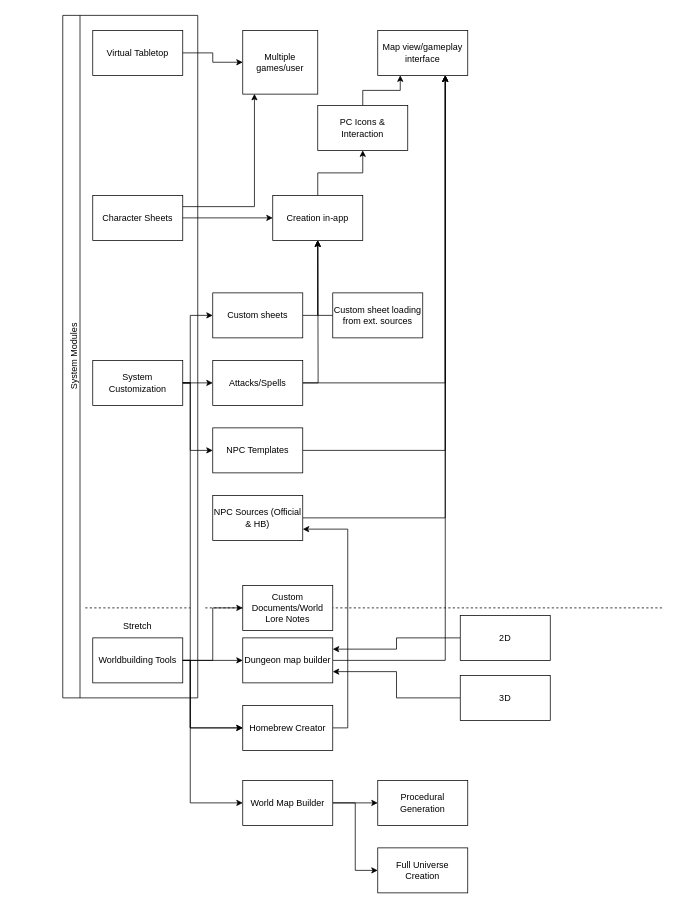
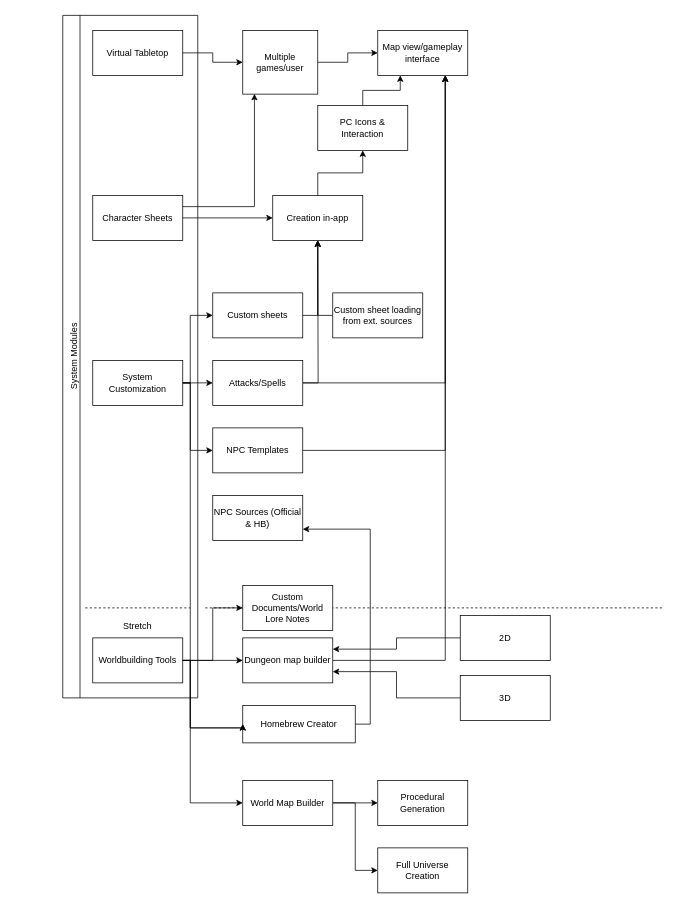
  <mxCell id="0" />
  <mxCell id="1" parent="0" />
  <mxCell id="2" value="" style="swimlane;horizontal=0;startSize=23;" vertex="1" parent="1"><mxGeometry x="83" y="20" width="180" height="910" as="geometry"><mxRectangle x="40" y="40" width="50" height="40" as="alternateBounds" /></mxGeometry></mxCell>
  <mxCell id="3" value="&lt;div&gt;System Modules&lt;/div&gt;&lt;div&gt;&lt;br&gt;&lt;/div&gt;" style="text;html=1;strokeColor=none;fillColor=none;align=center;verticalAlign=middle;whiteSpace=wrap;rounded=0;rotation=-90;" vertex="1" parent="2"><mxGeometry x="-62.5" y="437.5" width="170" height="35" as="geometry" /></mxCell>
  <mxCell id="4" value="Virtual Tabletop" style="rounded=0;whiteSpace=wrap;html=1;" vertex="1" parent="2"><mxGeometry x="40" y="20" width="120" height="60" as="geometry" /></mxCell>
  <mxCell id="5" value="&lt;div&gt;Character Sheets&lt;/div&gt;" style="rounded=0;whiteSpace=wrap;html=1;" vertex="1" parent="2"><mxGeometry x="40" y="240" width="120" height="60" as="geometry" /></mxCell>
  <mxCell id="6" value="System Customization" style="rounded=0;whiteSpace=wrap;html=1;" vertex="1" parent="2"><mxGeometry x="40" y="460" width="120" height="60" as="geometry" /></mxCell>
  <mxCell id="7" value="Worldbuilding Tools" style="rounded=0;whiteSpace=wrap;html=1;" vertex="1" parent="2"><mxGeometry x="40" y="830" width="120" height="60" as="geometry" /></mxCell>
  <mxCell id="8" value="" style="endArrow=none;dashed=1;html=1;rounded=0;" edge="1" parent="2"><mxGeometry width="50" height="50" relative="1" as="geometry"><mxPoint x="30" y="790" as="sourcePoint" /><mxPoint x="170" y="790" as="targetPoint" /></mxGeometry></mxCell>
  <mxCell id="9" value="Stretch" style="text;html=1;strokeColor=none;fillColor=none;align=center;verticalAlign=middle;whiteSpace=wrap;rounded=0;" vertex="1" parent="2"><mxGeometry x="70" y="800" width="60" height="30" as="geometry" /></mxCell>
  <mxCell id="10" value="" style="endArrow=none;dashed=1;html=1;rounded=0;" edge="1" parent="1"><mxGeometry width="50" height="50" relative="1" as="geometry"><mxPoint x="273" y="810" as="sourcePoint" /><mxPoint x="883" y="810" as="targetPoint" /></mxGeometry></mxCell>
+ <mxCell id="11" style="edgeStyle=orthogonalEdgeStyle;rounded=0;orthogonalLoop=1;jettySize=auto;html=1;exitX=1;exitY=0.5;exitDx=0;exitDy=0;entryX=0;entryY=0.5;entryDx=0;entryDy=0;" edge="1" parent="1" source="12" target="15"><mxGeometry relative="1" as="geometry" /></mxCell>
  <mxCell id="12" value="Multiple games/user" style="rounded=0;whiteSpace=wrap;html=1;" vertex="1" parent="1"><mxGeometry x="323" y="40" width="100" height="85" as="geometry" /></mxCell>
  <mxCell id="13" style="edgeStyle=orthogonalEdgeStyle;rounded=0;orthogonalLoop=1;jettySize=auto;html=1;exitX=1;exitY=0.25;exitDx=0;exitDy=0;entryX=0.156;entryY=0.996;entryDx=0;entryDy=0;entryPerimeter=0;" edge="1" parent="1" source="5" target="12"><mxGeometry relative="1" as="geometry" /></mxCell>
  <mxCell id="14" style="edgeStyle=orthogonalEdgeStyle;rounded=0;orthogonalLoop=1;jettySize=auto;html=1;exitX=1;exitY=0.5;exitDx=0;exitDy=0;entryX=0;entryY=0.5;entryDx=0;entryDy=0;" edge="1" parent="1" source="4" target="12"><mxGeometry relative="1" as="geometry" /></mxCell>
  <mxCell id="15" value="Map view/gameplay interface" style="rounded=0;whiteSpace=wrap;html=1;" vertex="1" parent="1"><mxGeometry x="503" y="40" width="120" height="60" as="geometry" /></mxCell>
  <mxCell id="16" style="edgeStyle=orthogonalEdgeStyle;rounded=0;orthogonalLoop=1;jettySize=auto;html=1;exitX=0.5;exitY=0;exitDx=0;exitDy=0;" edge="1" parent="1" source="17" target="20"><mxGeometry relative="1" as="geometry" /></mxCell>
  <mxCell id="17" value="Creation in-app" style="rounded=0;whiteSpace=wrap;html=1;" vertex="1" parent="1"><mxGeometry x="363" y="260" width="120" height="60" as="geometry" /></mxCell>
  <mxCell id="18" style="edgeStyle=orthogonalEdgeStyle;rounded=0;orthogonalLoop=1;jettySize=auto;html=1;exitX=1;exitY=0.5;exitDx=0;exitDy=0;entryX=0;entryY=0.5;entryDx=0;entryDy=0;" edge="1" parent="1" source="5" target="17"><mxGeometry relative="1" as="geometry" /></mxCell>
  <mxCell id="19" style="edgeStyle=orthogonalEdgeStyle;rounded=0;orthogonalLoop=1;jettySize=auto;html=1;exitX=0.5;exitY=0;exitDx=0;exitDy=0;entryX=0.25;entryY=1;entryDx=0;entryDy=0;" edge="1" parent="1" source="20" target="15"><mxGeometry relative="1" as="geometry" /></mxCell>
  <mxCell id="20" value="PC Icons &amp;amp; Interaction" style="rounded=0;whiteSpace=wrap;html=1;" vertex="1" parent="1"><mxGeometry x="423" y="140" width="120" height="60" as="geometry" /></mxCell>
  <mxCell id="21" style="edgeStyle=orthogonalEdgeStyle;rounded=0;orthogonalLoop=1;jettySize=auto;html=1;exitX=1;exitY=0.5;exitDx=0;exitDy=0;" edge="1" parent="1" source="23"><mxGeometry relative="1" as="geometry"><mxPoint x="423" y="320" as="targetPoint" /></mxGeometry></mxCell>
  <mxCell id="22" style="edgeStyle=orthogonalEdgeStyle;rounded=0;orthogonalLoop=1;jettySize=auto;html=1;exitX=1;exitY=0.5;exitDx=0;exitDy=0;" edge="1" parent="1" source="23"><mxGeometry relative="1" as="geometry"><mxPoint x="593" y="100" as="targetPoint" /><Array as="points"><mxPoint x="593" y="510" /><mxPoint x="593" y="100" /></Array></mxGeometry></mxCell>
  <mxCell id="23" value="Attacks/Spells" style="rounded=0;whiteSpace=wrap;html=1;" vertex="1" parent="1"><mxGeometry x="283" y="480" width="120" height="60" as="geometry" /></mxCell>
  <mxCell id="24" style="edgeStyle=orthogonalEdgeStyle;rounded=0;orthogonalLoop=1;jettySize=auto;html=1;exitX=1;exitY=0.5;exitDx=0;exitDy=0;entryX=0;entryY=0.5;entryDx=0;entryDy=0;" edge="1" parent="1" source="6" target="23"><mxGeometry relative="1" as="geometry" /></mxCell>
  <mxCell id="25" style="edgeStyle=orthogonalEdgeStyle;rounded=0;orthogonalLoop=1;jettySize=auto;html=1;exitX=1;exitY=0.5;exitDx=0;exitDy=0;entryX=0.5;entryY=1;entryDx=0;entryDy=0;" edge="1" parent="1" source="26" target="17"><mxGeometry relative="1" as="geometry" /></mxCell>
  <mxCell id="26" value="Custom sheets" style="rounded=0;whiteSpace=wrap;html=1;" vertex="1" parent="1"><mxGeometry x="283" y="390" width="120" height="60" as="geometry" /></mxCell>
  <mxCell id="27" style="edgeStyle=orthogonalEdgeStyle;rounded=0;orthogonalLoop=1;jettySize=auto;html=1;exitX=1;exitY=0.5;exitDx=0;exitDy=0;entryX=0;entryY=0.5;entryDx=0;entryDy=0;" edge="1" parent="1" source="6" target="26"><mxGeometry relative="1" as="geometry"><Array as="points"><mxPoint x="253" y="510" /><mxPoint x="253" y="420" /></Array></mxGeometry></mxCell>
  <mxCell id="28" style="edgeStyle=orthogonalEdgeStyle;rounded=0;orthogonalLoop=1;jettySize=auto;html=1;exitX=1;exitY=0.5;exitDx=0;exitDy=0;" edge="1" parent="1" source="29"><mxGeometry relative="1" as="geometry"><mxPoint x="593" y="100" as="targetPoint" /><Array as="points"><mxPoint x="593" y="600" /><mxPoint x="593" y="100" /></Array></mxGeometry></mxCell>
  <mxCell id="29" value="NPC Templates" style="rounded=0;whiteSpace=wrap;html=1;" vertex="1" parent="1"><mxGeometry x="283" y="570" width="120" height="60" as="geometry" /></mxCell>
  <mxCell id="30" style="edgeStyle=orthogonalEdgeStyle;rounded=0;orthogonalLoop=1;jettySize=auto;html=1;exitX=1;exitY=0.5;exitDx=0;exitDy=0;entryX=0;entryY=0.5;entryDx=0;entryDy=0;" edge="1" parent="1" source="6" target="29"><mxGeometry relative="1" as="geometry"><Array as="points"><mxPoint x="253" y="510" /><mxPoint x="253" y="600" /></Array></mxGeometry></mxCell>
- <mxCell id="31" style="edgeStyle=orthogonalEdgeStyle;rounded=0;orthogonalLoop=1;jettySize=auto;html=1;exitX=1;exitY=0.5;exitDx=0;exitDy=0;entryX=0.75;entryY=1;entryDx=0;entryDy=0;" edge="1" parent="1" source="32" target="15"><mxGeometry relative="1" as="geometry" /></mxCell>
  <mxCell id="32" value="NPC Sources (Official &amp;amp; HB)" style="rounded=0;whiteSpace=wrap;html=1;" vertex="1" parent="1"><mxGeometry x="283" y="660" width="120" height="60" as="geometry" /></mxCell>
  <mxCell id="33" style="edgeStyle=orthogonalEdgeStyle;rounded=0;orthogonalLoop=1;jettySize=auto;html=1;exitX=0;exitY=0.5;exitDx=0;exitDy=0;entryX=0.5;entryY=1;entryDx=0;entryDy=0;" edge="1" parent="1" source="34" target="17"><mxGeometry relative="1" as="geometry" /></mxCell>
  <mxCell id="34" value="Custom sheet loading from ext. sources" style="rounded=0;whiteSpace=wrap;html=1;" vertex="1" parent="1"><mxGeometry x="443" y="390" width="120" height="60" as="geometry" /></mxCell>
  <mxCell id="35" style="edgeStyle=orthogonalEdgeStyle;rounded=0;orthogonalLoop=1;jettySize=auto;html=1;exitX=1;exitY=0.5;exitDx=0;exitDy=0;entryX=0.75;entryY=1;entryDx=0;entryDy=0;" edge="1" parent="1" source="36" target="15"><mxGeometry relative="1" as="geometry" /></mxCell>
  <mxCell id="36" value="Dungeon map builder" style="rounded=0;whiteSpace=wrap;html=1;" vertex="1" parent="1"><mxGeometry x="323" y="850" width="120" height="60" as="geometry" /></mxCell>
  <mxCell id="37" style="edgeStyle=orthogonalEdgeStyle;rounded=0;orthogonalLoop=1;jettySize=auto;html=1;exitX=1;exitY=0.5;exitDx=0;exitDy=0;entryX=0;entryY=0.5;entryDx=0;entryDy=0;" edge="1" parent="1" source="7" target="36"><mxGeometry relative="1" as="geometry" /></mxCell>
  <mxCell id="38" style="edgeStyle=orthogonalEdgeStyle;rounded=0;orthogonalLoop=1;jettySize=auto;html=1;exitX=1;exitY=0.5;exitDx=0;exitDy=0;entryX=1;entryY=0.75;entryDx=0;entryDy=0;" edge="1" parent="1" source="39" target="32"><mxGeometry relative="1" as="geometry" /></mxCell>
- <mxCell id="39" value="Homebrew Creator" style="rounded=0;whiteSpace=wrap;html=1;" vertex="1" parent="1"><mxGeometry x="323" y="940" width="120" height="60" as="geometry" /></mxCell>
+ <mxCell id="39" value="Homebrew Creator" style="rounded=0;whiteSpace=wrap;html=1;" vertex="1" parent="1"><mxGeometry x="323" y="940" width="150" height="50" as="geometry" /></mxCell>
  <mxCell id="40" style="edgeStyle=orthogonalEdgeStyle;rounded=0;orthogonalLoop=1;jettySize=auto;html=1;exitX=1;exitY=0.5;exitDx=0;exitDy=0;entryX=0;entryY=0.5;entryDx=0;entryDy=0;" edge="1" parent="1" source="7" target="39"><mxGeometry relative="1" as="geometry"><Array as="points"><mxPoint x="253" y="880" /><mxPoint x="253" y="970" /></Array></mxGeometry></mxCell>
  <mxCell id="41" style="edgeStyle=orthogonalEdgeStyle;rounded=0;orthogonalLoop=1;jettySize=auto;html=1;exitX=1;exitY=0.5;exitDx=0;exitDy=0;entryX=0;entryY=0.5;entryDx=0;entryDy=0;" edge="1" parent="1" source="6" target="39"><mxGeometry relative="1" as="geometry"><Array as="points"><mxPoint x="253" y="510" /><mxPoint x="253" y="970" /></Array></mxGeometry></mxCell>
  <mxCell id="42" style="edgeStyle=orthogonalEdgeStyle;rounded=0;orthogonalLoop=1;jettySize=auto;html=1;exitX=0;exitY=0.5;exitDx=0;exitDy=0;entryX=1;entryY=0.25;entryDx=0;entryDy=0;" edge="1" parent="1" source="43" target="36"><mxGeometry relative="1" as="geometry" /></mxCell>
  <mxCell id="43" value="2D" style="rounded=0;whiteSpace=wrap;html=1;" vertex="1" parent="1"><mxGeometry x="613" y="820" width="120" height="60" as="geometry" /></mxCell>
  <mxCell id="44" style="edgeStyle=orthogonalEdgeStyle;rounded=0;orthogonalLoop=1;jettySize=auto;html=1;exitX=0;exitY=0.5;exitDx=0;exitDy=0;entryX=1;entryY=0.75;entryDx=0;entryDy=0;" edge="1" parent="1" source="45" target="36"><mxGeometry relative="1" as="geometry" /></mxCell>
  <mxCell id="45" value="3D" style="rounded=0;whiteSpace=wrap;html=1;" vertex="1" parent="1"><mxGeometry x="613" y="900" width="120" height="60" as="geometry" /></mxCell>
  <mxCell id="46" style="edgeStyle=orthogonalEdgeStyle;rounded=0;orthogonalLoop=1;jettySize=auto;html=1;exitX=1;exitY=0.5;exitDx=0;exitDy=0;entryX=0;entryY=0.5;entryDx=0;entryDy=0;" edge="1" parent="1" source="48" target="50"><mxGeometry relative="1" as="geometry" /></mxCell>
  <mxCell id="47" style="edgeStyle=orthogonalEdgeStyle;rounded=0;orthogonalLoop=1;jettySize=auto;html=1;exitX=1;exitY=0.5;exitDx=0;exitDy=0;entryX=0;entryY=0.5;entryDx=0;entryDy=0;" edge="1" parent="1" source="48" target="51"><mxGeometry relative="1" as="geometry" /></mxCell>
  <mxCell id="48" value="World Map Builder" style="rounded=0;whiteSpace=wrap;html=1;" vertex="1" parent="1"><mxGeometry x="323" y="1040" width="120" height="60" as="geometry" /></mxCell>
  <mxCell id="49" style="edgeStyle=orthogonalEdgeStyle;rounded=0;orthogonalLoop=1;jettySize=auto;html=1;exitX=1;exitY=0.5;exitDx=0;exitDy=0;entryX=0;entryY=0.5;entryDx=0;entryDy=0;" edge="1" parent="1" source="7" target="48"><mxGeometry relative="1" as="geometry"><Array as="points"><mxPoint x="253" y="880" /><mxPoint x="253" y="1070" /></Array></mxGeometry></mxCell>
  <mxCell id="50" value="Procedural Generation" style="rounded=0;whiteSpace=wrap;html=1;" vertex="1" parent="1"><mxGeometry x="503" y="1040" width="120" height="60" as="geometry" /></mxCell>
  <mxCell id="51" value="Full Universe Creation" style="rounded=0;whiteSpace=wrap;html=1;" vertex="1" parent="1"><mxGeometry x="503" y="1130" width="120" height="60" as="geometry" /></mxCell>
  <mxCell id="52" value="Custom Documents/World Lore Notes" style="rounded=0;whiteSpace=wrap;html=1;" vertex="1" parent="1"><mxGeometry x="323" y="780" width="120" height="60" as="geometry" /></mxCell>
  <mxCell id="53" style="edgeStyle=orthogonalEdgeStyle;rounded=0;orthogonalLoop=1;jettySize=auto;html=1;exitX=1;exitY=0.5;exitDx=0;exitDy=0;entryX=0;entryY=0.5;entryDx=0;entryDy=0;" edge="1" parent="1" source="7" target="52"><mxGeometry relative="1" as="geometry" /></mxCell>
